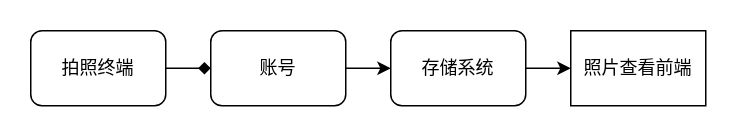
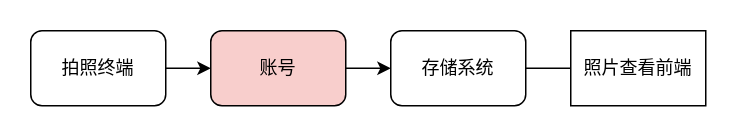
  <mxCell id="0" />
  <mxCell id="1" parent="0" />
- <mxCell id="2" style="edgeStyle=orthogonalEdgeStyle;rounded=0;orthogonalLoop=1;jettySize=auto;html=1;entryX=0;entryY=0.5;entryDx=0;entryDy=0;endArrow=diamond;" edge="1" parent="1" source="3" target="5"><mxGeometry relative="1" as="geometry" /></mxCell>
+ <mxCell id="2" style="edgeStyle=orthogonalEdgeStyle;rounded=0;orthogonalLoop=1;jettySize=auto;html=1;entryX=0;entryY=0.5;entryDx=0;entryDy=0;" edge="1" parent="1" source="3" target="5"><mxGeometry relative="1" as="geometry" /></mxCell>
  <mxCell id="3" value="拍照终端" style="rounded=1;whiteSpace=wrap;html=1;" vertex="1" parent="1"><mxGeometry x="20" y="20" width="90" height="50" as="geometry" /></mxCell>
  <mxCell id="4" style="edgeStyle=orthogonalEdgeStyle;rounded=0;orthogonalLoop=1;jettySize=auto;html=1;entryX=0;entryY=0.5;entryDx=0;entryDy=0;" edge="1" parent="1" source="5" target="7"><mxGeometry relative="1" as="geometry" /></mxCell>
- <mxCell id="5" value="账号" style="rounded=1;whiteSpace=wrap;html=1;" vertex="1" parent="1"><mxGeometry x="140" y="20" width="90" height="50" as="geometry" /></mxCell>
- <mxCell id="6" style="edgeStyle=orthogonalEdgeStyle;rounded=0;orthogonalLoop=1;jettySize=auto;html=1;entryX=0;entryY=0.5;entryDx=0;entryDy=0;" edge="1" parent="1" source="7" target="8"><mxGeometry relative="1" as="geometry" /></mxCell>
+ <mxCell id="5" value="账号" style="rounded=1;whiteSpace=wrap;html=1;fillColor=#f8cecc;" vertex="1" parent="1"><mxGeometry x="140" y="20" width="90" height="50" as="geometry" /></mxCell>
+ <mxCell id="6" style="edgeStyle=orthogonalEdgeStyle;rounded=0;orthogonalLoop=1;jettySize=auto;html=1;entryX=0;entryY=0.5;entryDx=0;entryDy=0;endArrow=none;" edge="1" parent="1" source="7" target="8"><mxGeometry relative="1" as="geometry" /></mxCell>
  <mxCell id="7" value="存储系统" style="rounded=1;whiteSpace=wrap;html=1;" vertex="1" parent="1"><mxGeometry x="260" y="20" width="90" height="50" as="geometry" /></mxCell>
  <mxCell id="8" value="照片查看前端" style="whiteSpace=wrap;html=1;rounded=0;" vertex="1" parent="1"><mxGeometry x="380" y="20" width="90" height="50" as="geometry" /></mxCell>
